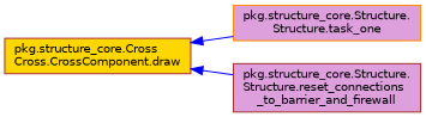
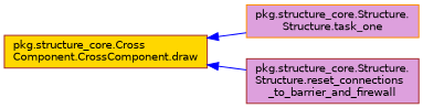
  digraph {
    rankdir=LR
    node [color=brown fillcolor=plum fontname=Helvetica fontsize=10 shape=record style=filled]
    edge [color=blue dir=back fontname=Helvetica fontsize=10 labelfontname=Helvetica labelfontsize=10 style=solid]
-   n1 [fillcolor=gold fontcolor=black height=0.2 label="pkg.structure_core.Cross\lCross.CrossComponent.draw" width=0.4]
+   n1 [fillcolor=gold fontcolor=black height=0.2 label="pkg.structure_core.Cross\lComponent.CrossComponent.draw" width=0.4]
    n2 [color=darkorange height=0.2 label="pkg.structure_core.Structure.\lStructure.task_one" width=0.4]
    n3 [height=0.2 label="pkg.structure_core.Structure.\lStructure.reset_connections\l_to_barrier_and_firewall" width=0.4]
    n1 -> n2
    n1 -> n3
  }
